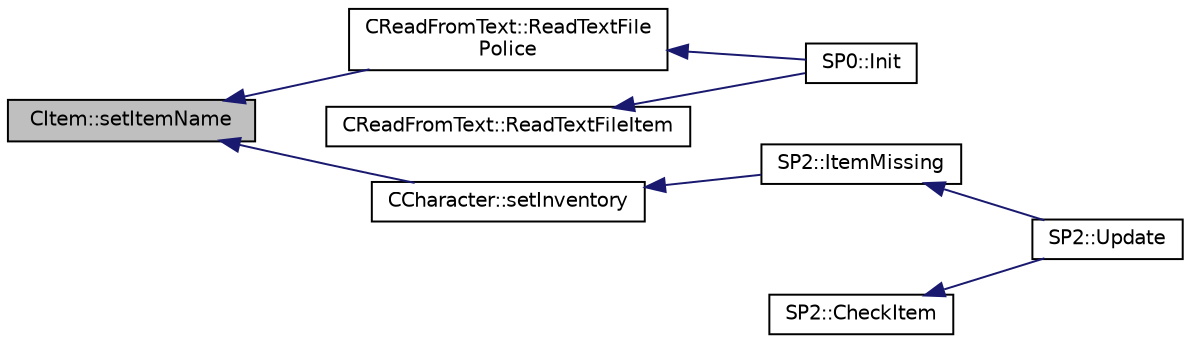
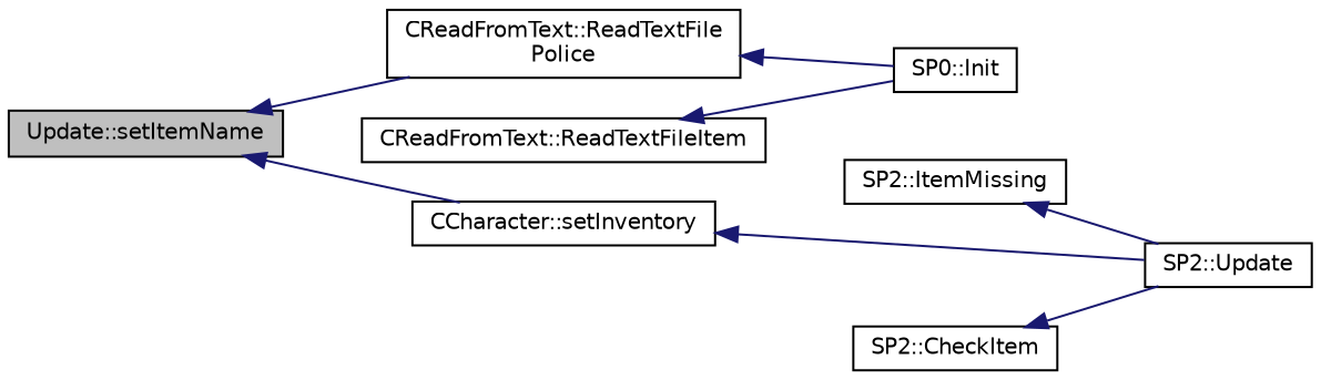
  digraph {
    rankdir=LR
    node [color=black fontname=Helvetica fontsize=10 shape=record]
    edge [color=midnightblue dir=back fontname=Helvetica fontsize=10 labelfontname=Helvetica labelfontsize=10 style=solid]
-   n1 [fillcolor=grey75 fontcolor=black height=0.2 label="CItem::setItemName" style=filled width=0.4]
+   n1 [fillcolor=grey75 fontcolor=black height=0.2 label="Update::setItemName" style=filled width=0.4]
    n2 [height=0.2 label="CReadFromText::ReadTextFile\lPolice" width=0.4]
    n3 [height=0.2 label="CCharacter::setInventory" width=0.4]
    n4 [height=0.2 label="CReadFromText::ReadTextFileItem" width=0.4]
    n5 [height=0.2 label="SP0::Init" width=0.4]
    n6 [height=0.2 label="SP2::ItemMissing" width=0.4]
    n7 [height=0.2 label="SP2::CheckItem" width=0.4]
    n8 [height=0.2 label="SP2::Update" width=0.4]
    n1 -> n2
    n1 -> n3
    n2 -> n5
-   n3 -> n6
+   n3 -> n8
    n4 -> n5
    n6 -> n8
    n7 -> n8
  }
